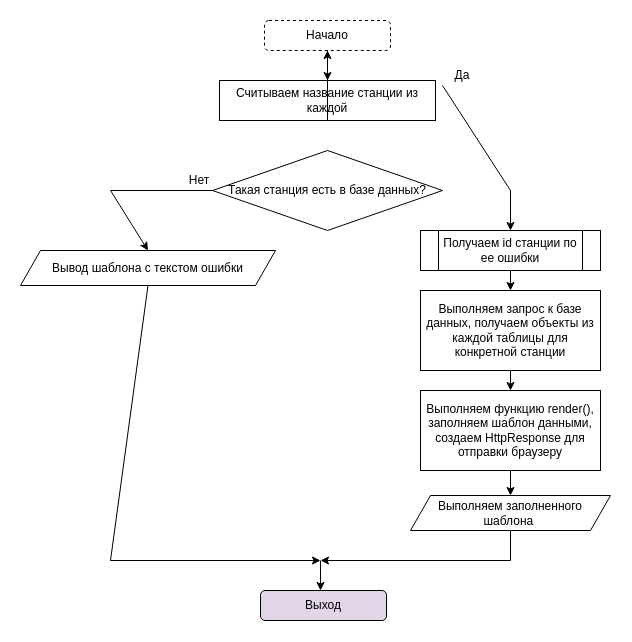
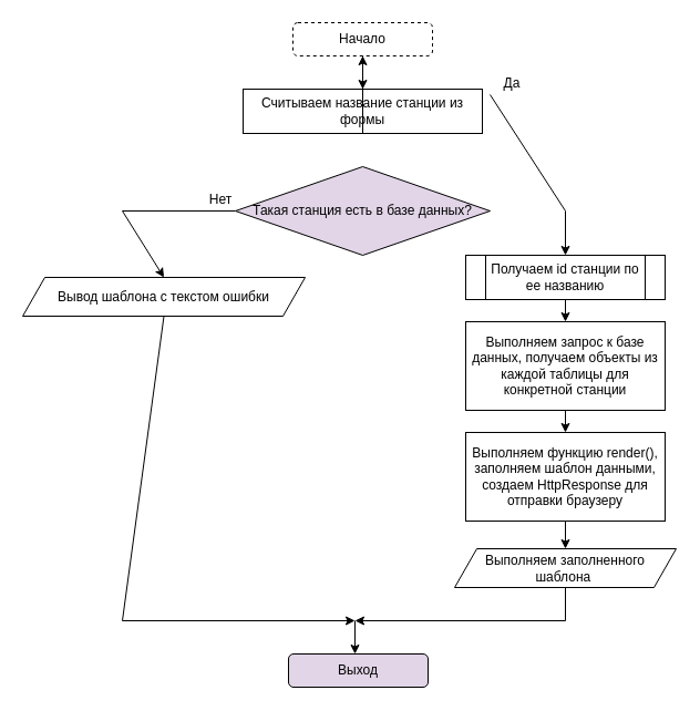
  <mxCell id="0" />
  <mxCell id="1" parent="0" />
  <mxCell id="2" value="Начало" style="rounded=1;whiteSpace=wrap;html=1;dashed=1;" vertex="1" parent="1"><mxGeometry x="264" y="20" width="126" height="30" as="geometry" /></mxCell>
- <mxCell id="3" value="Считываем название станции из каждой" style="rounded=0;whiteSpace=wrap;html=1;" vertex="1" parent="1"><mxGeometry x="219" y="80" width="216" height="40" as="geometry" /></mxCell>
- <mxCell id="4" value="Такая станция есть в базе данных?" style="rhombus;whiteSpace=wrap;html=1;" vertex="1" parent="1"><mxGeometry x="212" y="150" width="230" height="80" as="geometry" /></mxCell>
+ <mxCell id="3" value="Считываем название станции из формы" style="rounded=0;whiteSpace=wrap;html=1;" vertex="1" parent="1"><mxGeometry x="219" y="80" width="216" height="40" as="geometry" /></mxCell>
+ <mxCell id="4" value="Такая станция есть в базе данных?" style="rhombus;whiteSpace=wrap;html=1;fillColor=#e1d5e7;" vertex="1" parent="1"><mxGeometry x="212" y="150" width="230" height="80" as="geometry" /></mxCell>
  <mxCell id="5" value="Выход" style="rounded=1;whiteSpace=wrap;html=1;fillColor=#e1d5e7;" vertex="1" parent="1"><mxGeometry x="260" y="590" width="126" height="30" as="geometry" /></mxCell>
  <mxCell id="6" value="" style="endArrow=none;html=1;entryX=0;entryY=0.5;entryDx=0;entryDy=0;" edge="1" parent="1" target="4"><mxGeometry width="50" height="50" relative="1" as="geometry"><mxPoint x="110" y="190" as="sourcePoint" /><mxPoint x="350" y="250" as="targetPoint" /></mxGeometry></mxCell>
  <mxCell id="7" value="Вывод шаблона с текстом ошибки" style="shape=parallelogram;perimeter=parallelogramPerimeter;whiteSpace=wrap;html=1;fixedSize=1;" vertex="1" parent="1"><mxGeometry x="20" y="250" width="255" height="35" as="geometry" /></mxCell>
  <mxCell id="8" value="" style="endArrow=classic;html=1;entryX=0.5;entryY=0;entryDx=0;entryDy=0;" edge="1" parent="1" target="7"><mxGeometry width="50" height="50" relative="1" as="geometry"><mxPoint x="110" y="190" as="sourcePoint" /><mxPoint x="110" y="240" as="targetPoint" /><Array as="points" /></mxGeometry></mxCell>
  <mxCell id="9" value="" style="endArrow=classic;html=1;exitX=0.5;exitY=1;exitDx=0;exitDy=0;" edge="1" parent="1" source="2"><mxGeometry width="50" height="50" relative="1" as="geometry"><mxPoint x="300" y="300" as="sourcePoint" /><mxPoint x="327" y="80" as="targetPoint" /></mxGeometry></mxCell>
  <mxCell id="10" value="" style="endArrow=classic;html=1;exitX=0.5;exitY=1;exitDx=0;exitDy=0;" edge="1" parent="1" source="3" target="2"><mxGeometry width="50" height="50" relative="1" as="geometry"><mxPoint x="300" y="300" as="sourcePoint" /><mxPoint x="350" y="250" as="targetPoint" /></mxGeometry></mxCell>
  <mxCell id="11" value="Нет" style="text;html=1;strokeColor=none;fillColor=none;align=center;verticalAlign=middle;whiteSpace=wrap;rounded=0;" vertex="1" parent="1"><mxGeometry x="179" y="170" width="40" height="20" as="geometry" /></mxCell>
  <mxCell id="12" value="Да" style="text;html=1;strokeColor=none;fillColor=none;align=center;verticalAlign=middle;whiteSpace=wrap;rounded=0;" vertex="1" parent="1"><mxGeometry x="442" y="65" width="40" height="20" as="geometry" /></mxCell>
  <mxCell id="13" value="" style="endArrow=none;html=1;entryX=0.5;entryY=1;entryDx=0;entryDy=0;" edge="1" parent="1" target="7"><mxGeometry width="50" height="50" relative="1" as="geometry"><mxPoint x="110" y="560" as="sourcePoint" /><mxPoint x="120" y="330" as="targetPoint" /></mxGeometry></mxCell>
  <mxCell id="14" value="" style="endArrow=none;html=1;exitX=0;exitY=1;exitDx=0;exitDy=0;" edge="1" parent="1" source="12"><mxGeometry width="50" height="50" relative="1" as="geometry"><mxPoint x="300" y="190" as="sourcePoint" /><mxPoint x="510" y="190" as="targetPoint" /></mxGeometry></mxCell>
  <mxCell id="15" style="edgeStyle=orthogonalEdgeStyle;rounded=0;orthogonalLoop=1;jettySize=auto;html=1;exitX=0.5;exitY=1;exitDx=0;exitDy=0;entryX=0.5;entryY=0;entryDx=0;entryDy=0;" edge="1" parent="1" source="16" target="21"><mxGeometry relative="1" as="geometry" /></mxCell>
  <mxCell id="16" value="Выполняем запрос к базе данных, получаем объекты из каждой таблицы для конкретной станции" style="rounded=0;whiteSpace=wrap;html=1;" vertex="1" parent="1"><mxGeometry x="420" y="290" width="180" height="80" as="geometry" /></mxCell>
- <mxCell id="17" value="Получаем id станции по ее ошибки" style="shape=process;whiteSpace=wrap;html=1;backgroundOutline=1;" vertex="1" parent="1"><mxGeometry x="420" y="230" width="180" height="40" as="geometry" /></mxCell>
+ <mxCell id="17" value="Получаем id станции по ее названию" style="shape=process;whiteSpace=wrap;html=1;backgroundOutline=1;" vertex="1" parent="1"><mxGeometry x="420" y="230" width="180" height="40" as="geometry" /></mxCell>
  <mxCell id="18" value="" style="endArrow=classic;html=1;entryX=0.5;entryY=0;entryDx=0;entryDy=0;" edge="1" parent="1" target="17"><mxGeometry width="50" height="50" relative="1" as="geometry"><mxPoint x="510" y="190" as="sourcePoint" /><mxPoint x="520" y="220" as="targetPoint" /></mxGeometry></mxCell>
  <mxCell id="19" value="" style="endArrow=classic;html=1;exitX=0.5;exitY=1;exitDx=0;exitDy=0;entryX=0.5;entryY=0;entryDx=0;entryDy=0;" edge="1" parent="1" source="17" target="16"><mxGeometry width="50" height="50" relative="1" as="geometry"><mxPoint x="300" y="270" as="sourcePoint" /><mxPoint x="350" y="220" as="targetPoint" /></mxGeometry></mxCell>
  <mxCell id="20" style="edgeStyle=orthogonalEdgeStyle;rounded=0;orthogonalLoop=1;jettySize=auto;html=1;exitX=0.5;exitY=1;exitDx=0;exitDy=0;entryX=0.5;entryY=0;entryDx=0;entryDy=0;" edge="1" parent="1" source="21" target="22"><mxGeometry relative="1" as="geometry" /></mxCell>
  <mxCell id="21" value="Выполняем функцию render(), заполняем шаблон данными, создаем HttpResponse для отправки браузеру" style="rounded=0;whiteSpace=wrap;html=1;" vertex="1" parent="1"><mxGeometry x="420" y="390" width="180" height="80" as="geometry" /></mxCell>
  <mxCell id="22" value="Выполняем заполненного шаблона&amp;nbsp;" style="shape=parallelogram;perimeter=parallelogramPerimeter;whiteSpace=wrap;html=1;fixedSize=1;" vertex="1" parent="1"><mxGeometry x="410" y="495" width="200" height="35" as="geometry" /></mxCell>
  <mxCell id="23" value="" style="endArrow=none;html=1;exitX=0.5;exitY=1;exitDx=0;exitDy=0;" edge="1" parent="1" source="22"><mxGeometry width="50" height="50" relative="1" as="geometry"><mxPoint x="440" y="530" as="sourcePoint" /><mxPoint x="510" y="560" as="targetPoint" /></mxGeometry></mxCell>
  <mxCell id="24" style="edgeStyle=orthogonalEdgeStyle;rounded=0;orthogonalLoop=1;jettySize=auto;html=1;exitX=0.5;exitY=1;exitDx=0;exitDy=0;" edge="1" parent="1" source="5" target="5"><mxGeometry relative="1" as="geometry" /></mxCell>
  <mxCell id="25" value="" style="endArrow=classic;html=1;" edge="1" parent="1"><mxGeometry width="50" height="50" relative="1" as="geometry"><mxPoint x="320" y="560" as="sourcePoint" /><mxPoint x="320" y="590" as="targetPoint" /></mxGeometry></mxCell>
  <mxCell id="26" value="" style="endArrow=classic;html=1;" edge="1" parent="1"><mxGeometry width="50" height="50" relative="1" as="geometry"><mxPoint x="110" y="560" as="sourcePoint" /><mxPoint x="320" y="560" as="targetPoint" /></mxGeometry></mxCell>
  <mxCell id="27" value="" style="endArrow=classic;html=1;" edge="1" parent="1"><mxGeometry width="50" height="50" relative="1" as="geometry"><mxPoint x="510" y="560" as="sourcePoint" /><mxPoint x="320" y="560" as="targetPoint" /></mxGeometry></mxCell>
